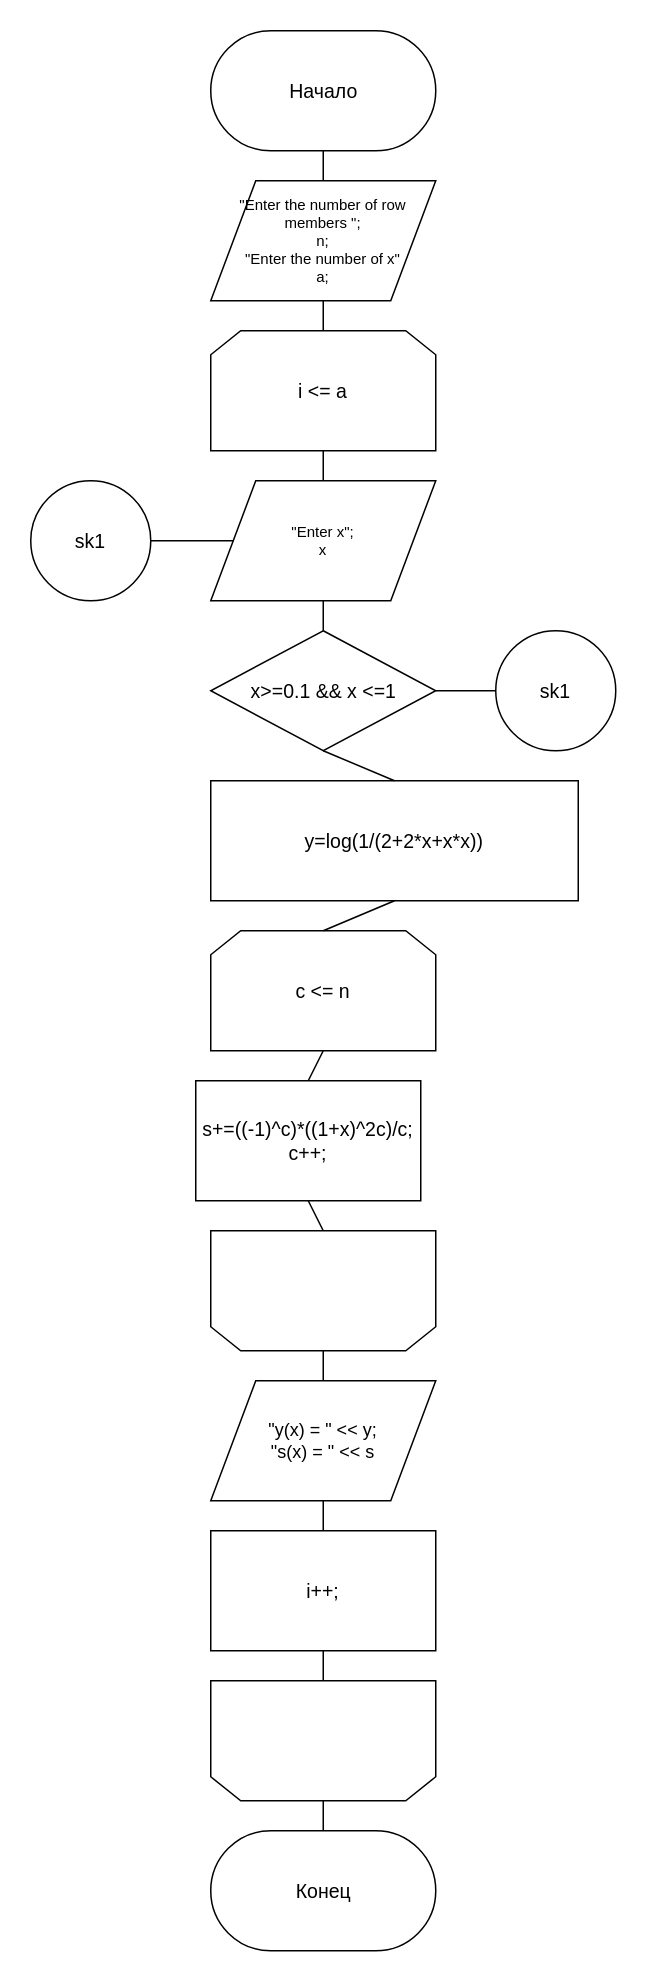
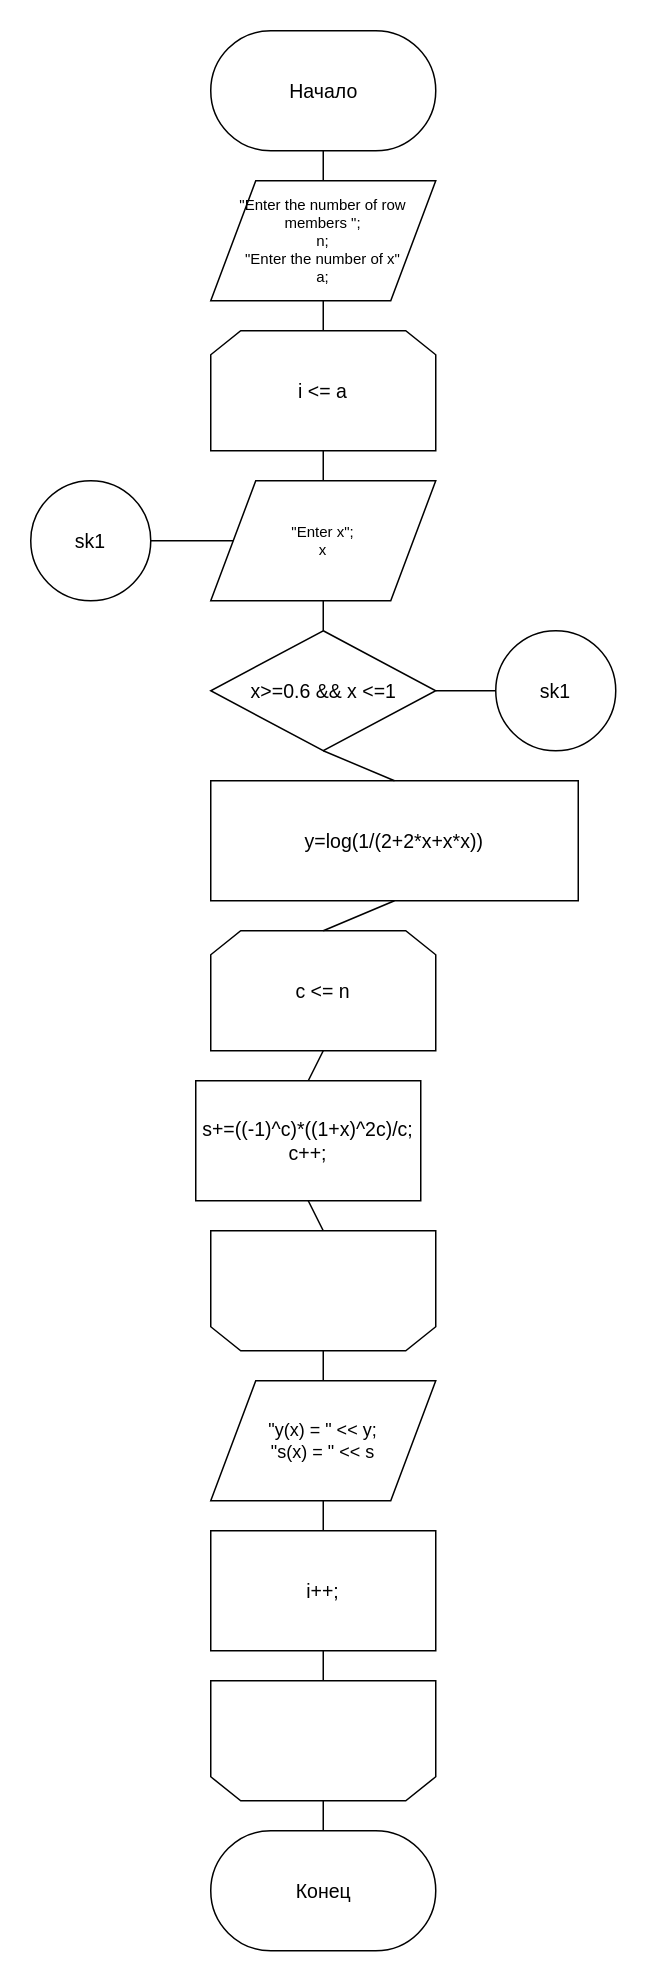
  <mxCell id="0" />
  <mxCell id="1" parent="0" />
  <mxCell id="2" value="Начало" style="html=1;dashed=0;whitespace=wrap;shape=mxgraph.dfd.start;fontSize=13;" vertex="1" parent="1"><mxGeometry x="140" y="20" width="150" height="80" as="geometry" /></mxCell>
  <mxCell id="3" value="&quot;Enter the number of row members &quot;;&lt;br&gt;n;&lt;br&gt;&quot;Enter the number of x&quot;&lt;br&gt;a;" style="shape=parallelogram;perimeter=parallelogramPerimeter;whiteSpace=wrap;html=1;dashed=0;fontSize=10;" vertex="1" parent="1"><mxGeometry x="140" y="120" width="150" height="80" as="geometry" /></mxCell>
  <mxCell id="4" value="" style="endArrow=none;html=1;entryX=0.5;entryY=0.5;entryDx=0;entryDy=40;entryPerimeter=0;exitX=0.5;exitY=0;exitDx=0;exitDy=0;" edge="1" parent="1" source="3" target="2"><mxGeometry width="50" height="50" relative="1" as="geometry"><mxPoint x="80" y="160" as="sourcePoint" /><mxPoint x="130" y="110" as="targetPoint" /></mxGeometry></mxCell>
  <mxCell id="5" value="i &amp;lt;= a" style="shape=loopLimit;whiteSpace=wrap;html=1;fontSize=13;" vertex="1" parent="1"><mxGeometry x="140" y="220" width="150" height="80" as="geometry" /></mxCell>
  <mxCell id="6" value="" style="endArrow=none;html=1;fontSize=10;entryX=0.5;entryY=1;entryDx=0;entryDy=0;exitX=0.5;exitY=0;exitDx=0;exitDy=0;" edge="1" parent="1" source="5" target="3"><mxGeometry width="50" height="50" relative="1" as="geometry"><mxPoint x="60" y="280" as="sourcePoint" /><mxPoint x="110" y="230" as="targetPoint" /></mxGeometry></mxCell>
  <mxCell id="7" value="" style="shape=loopLimit;whiteSpace=wrap;html=1;fontSize=10;direction=west;rotation=0;" vertex="1" parent="1"><mxGeometry x="140" y="1120" width="150" height="80" as="geometry" /></mxCell>
  <mxCell id="8" value="&quot;Enter x&quot;;&lt;br&gt;x" style="shape=parallelogram;perimeter=parallelogramPerimeter;whiteSpace=wrap;html=1;dashed=0;fontSize=10;" vertex="1" parent="1"><mxGeometry x="140" y="320" width="150" height="80" as="geometry" /></mxCell>
  <mxCell id="9" value="" style="endArrow=none;html=1;fontSize=13;entryX=0.5;entryY=1;entryDx=0;entryDy=0;exitX=0.5;exitY=0;exitDx=0;exitDy=0;" edge="1" parent="1" source="8" target="5"><mxGeometry width="50" height="50" relative="1" as="geometry"><mxPoint x="80" y="370" as="sourcePoint" /><mxPoint x="130" y="320" as="targetPoint" /></mxGeometry></mxCell>
- <mxCell id="10" value="x&amp;gt;=0.1 &amp;amp;&amp;amp; x &amp;lt;=1" style="shape=rhombus;html=1;dashed=0;whitespace=wrap;perimeter=rhombusPerimeter;fontSize=13;" vertex="1" parent="1"><mxGeometry x="140" y="420" width="150" height="80" as="geometry" /></mxCell>
+ <mxCell id="10" value="x&amp;gt;=0.6 &amp;amp;&amp;amp; x &amp;lt;=1" style="shape=rhombus;html=1;dashed=0;whitespace=wrap;perimeter=rhombusPerimeter;fontSize=13;" vertex="1" parent="1"><mxGeometry x="140" y="420" width="150" height="80" as="geometry" /></mxCell>
  <mxCell id="11" value="" style="endArrow=none;html=1;fontSize=13;entryX=0.5;entryY=1;entryDx=0;entryDy=0;exitX=0.5;exitY=0;exitDx=0;exitDy=0;" edge="1" parent="1" source="10" target="8"><mxGeometry width="50" height="50" relative="1" as="geometry"><mxPoint x="80" y="470" as="sourcePoint" /><mxPoint x="130" y="420" as="targetPoint" /></mxGeometry></mxCell>
  <mxCell id="12" value="y=log(1/(2+2*x+x*x))" style="rounded=0;whiteSpace=wrap;html=1;fontSize=13;" vertex="1" parent="1"><mxGeometry x="140" y="520" width="245" height="80" as="geometry" /></mxCell>
  <mxCell id="13" value="" style="endArrow=none;html=1;fontSize=13;entryX=0.5;entryY=1;entryDx=0;entryDy=0;exitX=0.5;exitY=0;exitDx=0;exitDy=0;" edge="1" parent="1" source="12" target="10"><mxGeometry width="50" height="50" relative="1" as="geometry"><mxPoint x="60" y="550" as="sourcePoint" /><mxPoint x="110" y="500" as="targetPoint" /></mxGeometry></mxCell>
  <mxCell id="14" value="sk1" style="ellipse;whiteSpace=wrap;html=1;aspect=fixed;fontSize=13;" vertex="1" parent="1"><mxGeometry x="330" y="420" width="80" height="80" as="geometry" /></mxCell>
  <mxCell id="15" value="" style="endArrow=none;html=1;fontSize=13;entryX=1;entryY=0.5;entryDx=0;entryDy=0;exitX=0;exitY=0.5;exitDx=0;exitDy=0;" edge="1" parent="1" source="14" target="10"><mxGeometry width="50" height="50" relative="1" as="geometry"><mxPoint x="60" y="540" as="sourcePoint" /><mxPoint x="110" y="490" as="targetPoint" /></mxGeometry></mxCell>
  <mxCell id="16" value="sk1" style="ellipse;whiteSpace=wrap;html=1;aspect=fixed;fontSize=13;" vertex="1" parent="1"><mxGeometry x="20" y="320" width="80" height="80" as="geometry" /></mxCell>
  <mxCell id="17" value="" style="endArrow=none;html=1;fontSize=13;entryX=0;entryY=0.5;entryDx=0;entryDy=0;" edge="1" parent="1" source="16" target="8"><mxGeometry width="50" height="50" relative="1" as="geometry"><mxPoint x="-10" y="480" as="sourcePoint" /><mxPoint x="40" y="430" as="targetPoint" /></mxGeometry></mxCell>
  <mxCell id="18" value="c &amp;lt;= n" style="shape=loopLimit;whiteSpace=wrap;html=1;fontSize=13;" vertex="1" parent="1"><mxGeometry x="140" y="620" width="150" height="80" as="geometry" /></mxCell>
  <mxCell id="19" value="" style="endArrow=none;html=1;fontSize=13;entryX=0.5;entryY=1;entryDx=0;entryDy=0;exitX=0.5;exitY=0;exitDx=0;exitDy=0;" edge="1" parent="1" source="18" target="12"><mxGeometry width="50" height="50" relative="1" as="geometry"><mxPoint x="80" y="640" as="sourcePoint" /><mxPoint x="130" y="590" as="targetPoint" /></mxGeometry></mxCell>
  <mxCell id="20" value="" style="shape=loopLimit;whiteSpace=wrap;html=1;fontSize=10;direction=west;rotation=0;" vertex="1" parent="1"><mxGeometry x="140" y="820" width="150" height="80" as="geometry" /></mxCell>
  <mxCell id="21" value="&lt;div&gt;s+=((-1)^c)*((1+x)^2c)/c;&lt;/div&gt;&lt;div&gt;&lt;span&gt;c++;&lt;/span&gt;&lt;/div&gt;" style="rounded=0;whiteSpace=wrap;html=1;fontSize=13;" vertex="1" parent="1"><mxGeometry x="130" y="720" width="150" height="80" as="geometry" /></mxCell>
  <mxCell id="22" value="" style="endArrow=none;html=1;fontSize=13;entryX=0.5;entryY=1;entryDx=0;entryDy=0;exitX=0.5;exitY=1;exitDx=0;exitDy=0;" edge="1" parent="1" source="20" target="21"><mxGeometry width="50" height="50" relative="1" as="geometry"><mxPoint x="50" y="870" as="sourcePoint" /><mxPoint x="100" y="820" as="targetPoint" /></mxGeometry></mxCell>
  <mxCell id="23" value="" style="endArrow=none;html=1;fontSize=13;entryX=0.5;entryY=1;entryDx=0;entryDy=0;exitX=0.5;exitY=0;exitDx=0;exitDy=0;" edge="1" parent="1" source="21" target="18"><mxGeometry width="50" height="50" relative="1" as="geometry"><mxPoint x="50" y="830" as="sourcePoint" /><mxPoint x="100" y="780" as="targetPoint" /></mxGeometry></mxCell>
  <mxCell id="24" value="&quot;y(x) = &quot; &amp;lt;&amp;lt; y;&lt;br style=&quot;font-size: 12px;&quot;&gt;&quot;s(x) = &quot; &amp;lt;&amp;lt; s" style="shape=parallelogram;perimeter=parallelogramPerimeter;whiteSpace=wrap;html=1;dashed=0;fontSize=12;" vertex="1" parent="1"><mxGeometry x="140" y="920" width="150" height="80" as="geometry" /></mxCell>
  <mxCell id="25" value="" style="endArrow=none;html=1;fontSize=13;entryX=0.5;entryY=0;entryDx=0;entryDy=0;exitX=0.5;exitY=0;exitDx=0;exitDy=0;" edge="1" parent="1" source="24" target="20"><mxGeometry width="50" height="50" relative="1" as="geometry"><mxPoint x="60" y="990" as="sourcePoint" /><mxPoint x="110" y="940" as="targetPoint" /></mxGeometry></mxCell>
  <mxCell id="26" value="i++;" style="rounded=0;whiteSpace=wrap;html=1;fontSize=13;" vertex="1" parent="1"><mxGeometry x="140" y="1020" width="150" height="80" as="geometry" /></mxCell>
  <mxCell id="27" value="" style="endArrow=none;html=1;fontSize=12;entryX=0.5;entryY=1;entryDx=0;entryDy=0;exitX=0.5;exitY=0;exitDx=0;exitDy=0;" edge="1" parent="1" source="26" target="24"><mxGeometry width="50" height="50" relative="1" as="geometry"><mxPoint x="70" y="1080" as="sourcePoint" /><mxPoint x="120" y="1030" as="targetPoint" /></mxGeometry></mxCell>
  <mxCell id="28" value="" style="endArrow=none;html=1;fontSize=12;entryX=0.5;entryY=1;entryDx=0;entryDy=0;exitX=0.5;exitY=1;exitDx=0;exitDy=0;" edge="1" parent="1" source="7" target="26"><mxGeometry width="50" height="50" relative="1" as="geometry"><mxPoint x="40" y="1220" as="sourcePoint" /><mxPoint x="90" y="1170" as="targetPoint" /></mxGeometry></mxCell>
  <mxCell id="29" value="Конец" style="html=1;dashed=0;whitespace=wrap;shape=mxgraph.dfd.start;fontSize=13;" vertex="1" parent="1"><mxGeometry x="140" y="1220" width="150" height="80" as="geometry" /></mxCell>
  <mxCell id="30" value="" style="endArrow=none;html=1;fontSize=12;entryX=0.5;entryY=0;entryDx=0;entryDy=0;exitX=0.5;exitY=0.5;exitDx=0;exitDy=-40;exitPerimeter=0;" edge="1" parent="1" source="29" target="7"><mxGeometry width="50" height="50" relative="1" as="geometry"><mxPoint x="30" y="1320" as="sourcePoint" /><mxPoint x="80" y="1270" as="targetPoint" /></mxGeometry></mxCell>
